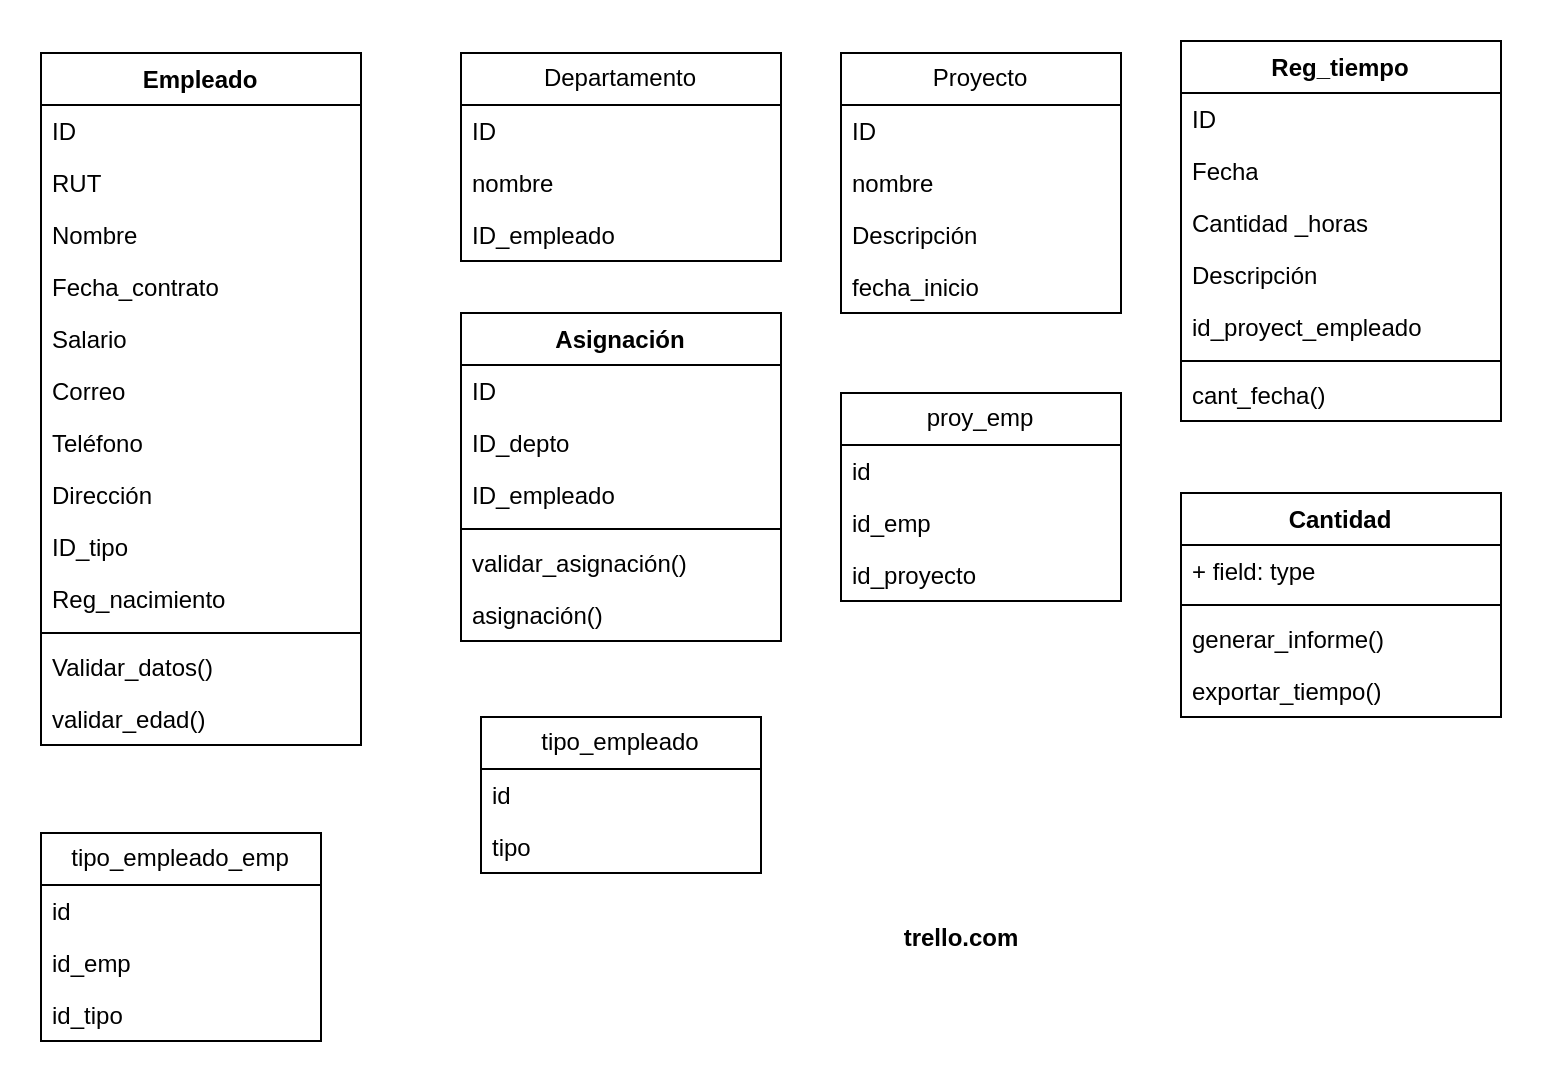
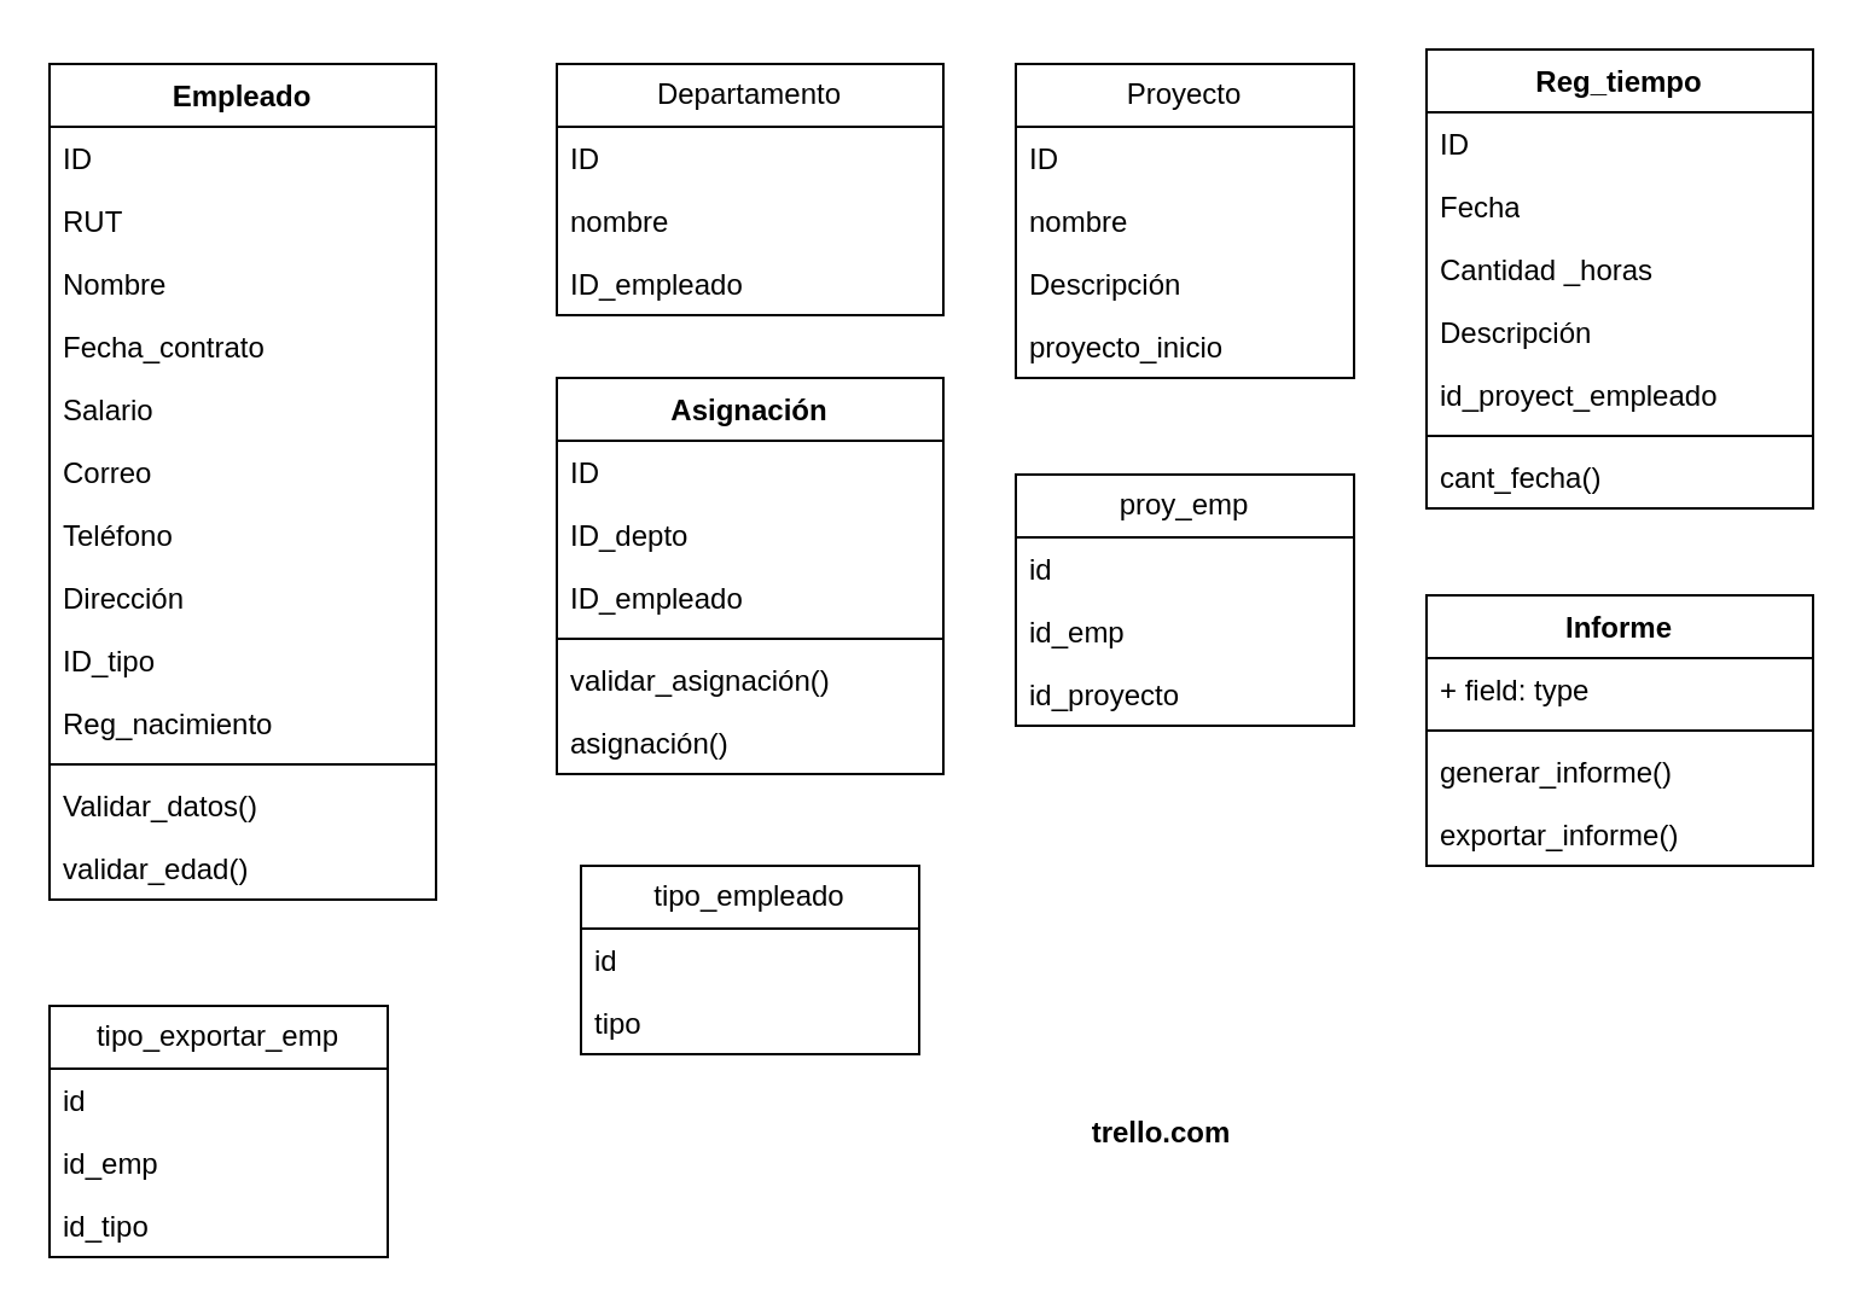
  <mxCell id="0" />
  <mxCell id="1" parent="0" />
  <mxCell id="2" value="Departamento" style="swimlane;fontStyle=0;childLayout=stackLayout;horizontal=1;startSize=26;fillColor=none;horizontalStack=0;resizeParent=1;resizeParentMax=0;resizeLast=0;collapsible=1;marginBottom=0;whiteSpace=wrap;html=1;" vertex="1" parent="1"><mxGeometry x="230" y="26" width="160" height="104" as="geometry" /></mxCell>
  <mxCell id="3" value="ID" style="text;strokeColor=none;fillColor=none;align=left;verticalAlign=top;spacingLeft=4;spacingRight=4;overflow=hidden;rotatable=0;points=[[0,0.5],[1,0.5]];portConstraint=eastwest;whiteSpace=wrap;html=1;" vertex="1" parent="2"><mxGeometry y="26" width="160" height="26" as="geometry" /></mxCell>
  <mxCell id="4" value="nombre" style="text;strokeColor=none;fillColor=none;align=left;verticalAlign=top;spacingLeft=4;spacingRight=4;overflow=hidden;rotatable=0;points=[[0,0.5],[1,0.5]];portConstraint=eastwest;whiteSpace=wrap;html=1;" vertex="1" parent="2"><mxGeometry y="52" width="160" height="26" as="geometry" /></mxCell>
  <mxCell id="5" value="ID_empleado" style="text;strokeColor=none;fillColor=none;align=left;verticalAlign=top;spacingLeft=4;spacingRight=4;overflow=hidden;rotatable=0;points=[[0,0.5],[1,0.5]];portConstraint=eastwest;whiteSpace=wrap;html=1;" vertex="1" parent="2"><mxGeometry y="78" width="160" height="26" as="geometry" /></mxCell>
  <mxCell id="6" value="Empleado" style="swimlane;fontStyle=1;align=center;verticalAlign=top;childLayout=stackLayout;horizontal=1;startSize=26;horizontalStack=0;resizeParent=1;resizeParentMax=0;resizeLast=0;collapsible=1;marginBottom=0;whiteSpace=wrap;html=1;" vertex="1" parent="1"><mxGeometry x="20" y="26" width="160" height="346" as="geometry" /></mxCell>
  <mxCell id="7" value="ID" style="text;strokeColor=none;fillColor=none;align=left;verticalAlign=top;spacingLeft=4;spacingRight=4;overflow=hidden;rotatable=0;points=[[0,0.5],[1,0.5]];portConstraint=eastwest;whiteSpace=wrap;html=1;" vertex="1" parent="6"><mxGeometry y="26" width="160" height="26" as="geometry" /></mxCell>
  <mxCell id="8" value="RUT" style="text;strokeColor=none;fillColor=none;align=left;verticalAlign=top;spacingLeft=4;spacingRight=4;overflow=hidden;rotatable=0;points=[[0,0.5],[1,0.5]];portConstraint=eastwest;whiteSpace=wrap;html=1;" vertex="1" parent="6"><mxGeometry y="52" width="160" height="26" as="geometry" /></mxCell>
  <mxCell id="9" value="Nombre" style="text;strokeColor=none;fillColor=none;align=left;verticalAlign=top;spacingLeft=4;spacingRight=4;overflow=hidden;rotatable=0;points=[[0,0.5],[1,0.5]];portConstraint=eastwest;whiteSpace=wrap;html=1;" vertex="1" parent="6"><mxGeometry y="78" width="160" height="26" as="geometry" /></mxCell>
  <mxCell id="10" value="Fecha_contrato" style="text;strokeColor=none;fillColor=none;align=left;verticalAlign=top;spacingLeft=4;spacingRight=4;overflow=hidden;rotatable=0;points=[[0,0.5],[1,0.5]];portConstraint=eastwest;whiteSpace=wrap;html=1;" vertex="1" parent="6"><mxGeometry y="104" width="160" height="26" as="geometry" /></mxCell>
  <mxCell id="11" value="Salario" style="text;strokeColor=none;fillColor=none;align=left;verticalAlign=top;spacingLeft=4;spacingRight=4;overflow=hidden;rotatable=0;points=[[0,0.5],[1,0.5]];portConstraint=eastwest;whiteSpace=wrap;html=1;" vertex="1" parent="6"><mxGeometry y="130" width="160" height="26" as="geometry" /></mxCell>
  <mxCell id="12" value="Correo" style="text;strokeColor=none;fillColor=none;align=left;verticalAlign=top;spacingLeft=4;spacingRight=4;overflow=hidden;rotatable=0;points=[[0,0.5],[1,0.5]];portConstraint=eastwest;whiteSpace=wrap;html=1;" vertex="1" parent="6"><mxGeometry y="156" width="160" height="26" as="geometry" /></mxCell>
  <mxCell id="13" value="Teléfono" style="text;strokeColor=none;fillColor=none;align=left;verticalAlign=top;spacingLeft=4;spacingRight=4;overflow=hidden;rotatable=0;points=[[0,0.5],[1,0.5]];portConstraint=eastwest;whiteSpace=wrap;html=1;" vertex="1" parent="6"><mxGeometry y="182" width="160" height="26" as="geometry" /></mxCell>
  <mxCell id="14" value="Dirección" style="text;strokeColor=none;fillColor=none;align=left;verticalAlign=top;spacingLeft=4;spacingRight=4;overflow=hidden;rotatable=0;points=[[0,0.5],[1,0.5]];portConstraint=eastwest;whiteSpace=wrap;html=1;" vertex="1" parent="6"><mxGeometry y="208" width="160" height="26" as="geometry" /></mxCell>
  <mxCell id="15" value="ID_tipo" style="text;strokeColor=none;fillColor=none;align=left;verticalAlign=top;spacingLeft=4;spacingRight=4;overflow=hidden;rotatable=0;points=[[0,0.5],[1,0.5]];portConstraint=eastwest;whiteSpace=wrap;html=1;" vertex="1" parent="6"><mxGeometry y="234" width="160" height="26" as="geometry" /></mxCell>
  <mxCell id="16" value="Reg_nacimiento" style="text;strokeColor=none;fillColor=none;align=left;verticalAlign=top;spacingLeft=4;spacingRight=4;overflow=hidden;rotatable=0;points=[[0,0.5],[1,0.5]];portConstraint=eastwest;whiteSpace=wrap;html=1;" vertex="1" parent="6"><mxGeometry y="260" width="160" height="26" as="geometry" /></mxCell>
  <mxCell id="17" value="" style="line;strokeWidth=1;fillColor=none;align=left;verticalAlign=middle;spacingTop=-1;spacingLeft=3;spacingRight=3;rotatable=0;labelPosition=right;points=[];portConstraint=eastwest;strokeColor=inherit;" vertex="1" parent="6"><mxGeometry y="286" width="160" height="8" as="geometry" /></mxCell>
  <mxCell id="18" value="Validar_datos()" style="text;strokeColor=none;fillColor=none;align=left;verticalAlign=top;spacingLeft=4;spacingRight=4;overflow=hidden;rotatable=0;points=[[0,0.5],[1,0.5]];portConstraint=eastwest;whiteSpace=wrap;html=1;" vertex="1" parent="6"><mxGeometry y="294" width="160" height="26" as="geometry" /></mxCell>
  <mxCell id="19" value="validar_edad()" style="text;strokeColor=none;fillColor=none;align=left;verticalAlign=top;spacingLeft=4;spacingRight=4;overflow=hidden;rotatable=0;points=[[0,0.5],[1,0.5]];portConstraint=eastwest;whiteSpace=wrap;html=1;" vertex="1" parent="6"><mxGeometry y="320" width="160" height="26" as="geometry" /></mxCell>
  <mxCell id="20" value="Asignación" style="swimlane;fontStyle=1;align=center;verticalAlign=top;childLayout=stackLayout;horizontal=1;startSize=26;horizontalStack=0;resizeParent=1;resizeParentMax=0;resizeLast=0;collapsible=1;marginBottom=0;whiteSpace=wrap;html=1;" vertex="1" parent="1"><mxGeometry x="230" y="156" width="160" height="164" as="geometry" /></mxCell>
  <mxCell id="21" value="ID" style="text;strokeColor=none;fillColor=none;align=left;verticalAlign=top;spacingLeft=4;spacingRight=4;overflow=hidden;rotatable=0;points=[[0,0.5],[1,0.5]];portConstraint=eastwest;whiteSpace=wrap;html=1;" vertex="1" parent="20"><mxGeometry y="26" width="160" height="26" as="geometry" /></mxCell>
  <mxCell id="22" value="ID_depto" style="text;strokeColor=none;fillColor=none;align=left;verticalAlign=top;spacingLeft=4;spacingRight=4;overflow=hidden;rotatable=0;points=[[0,0.5],[1,0.5]];portConstraint=eastwest;whiteSpace=wrap;html=1;" vertex="1" parent="20"><mxGeometry y="52" width="160" height="26" as="geometry" /></mxCell>
  <mxCell id="23" value="ID_empleado" style="text;strokeColor=none;fillColor=none;align=left;verticalAlign=top;spacingLeft=4;spacingRight=4;overflow=hidden;rotatable=0;points=[[0,0.5],[1,0.5]];portConstraint=eastwest;whiteSpace=wrap;html=1;" vertex="1" parent="20"><mxGeometry y="78" width="160" height="26" as="geometry" /></mxCell>
  <mxCell id="24" value="" style="line;strokeWidth=1;fillColor=none;align=left;verticalAlign=middle;spacingTop=-1;spacingLeft=3;spacingRight=3;rotatable=0;labelPosition=right;points=[];portConstraint=eastwest;strokeColor=inherit;" vertex="1" parent="20"><mxGeometry y="104" width="160" height="8" as="geometry" /></mxCell>
  <mxCell id="25" value="validar_asignación()" style="text;strokeColor=none;fillColor=none;align=left;verticalAlign=top;spacingLeft=4;spacingRight=4;overflow=hidden;rotatable=0;points=[[0,0.5],[1,0.5]];portConstraint=eastwest;whiteSpace=wrap;html=1;" vertex="1" parent="20"><mxGeometry y="112" width="160" height="26" as="geometry" /></mxCell>
  <mxCell id="26" value="asignación()" style="text;strokeColor=none;fillColor=none;align=left;verticalAlign=top;spacingLeft=4;spacingRight=4;overflow=hidden;rotatable=0;points=[[0,0.5],[1,0.5]];portConstraint=eastwest;whiteSpace=wrap;html=1;" vertex="1" parent="20"><mxGeometry y="138" width="160" height="26" as="geometry" /></mxCell>
  <mxCell id="27" value="Reg_tiempo" style="swimlane;fontStyle=1;align=center;verticalAlign=top;childLayout=stackLayout;horizontal=1;startSize=26;horizontalStack=0;resizeParent=1;resizeParentMax=0;resizeLast=0;collapsible=1;marginBottom=0;whiteSpace=wrap;html=1;" vertex="1" parent="1"><mxGeometry x="590" y="20" width="160" height="190" as="geometry" /></mxCell>
  <mxCell id="28" value="ID" style="text;strokeColor=none;fillColor=none;align=left;verticalAlign=top;spacingLeft=4;spacingRight=4;overflow=hidden;rotatable=0;points=[[0,0.5],[1,0.5]];portConstraint=eastwest;whiteSpace=wrap;html=1;" vertex="1" parent="27"><mxGeometry y="26" width="160" height="26" as="geometry" /></mxCell>
  <mxCell id="29" value="Fecha" style="text;strokeColor=none;fillColor=none;align=left;verticalAlign=top;spacingLeft=4;spacingRight=4;overflow=hidden;rotatable=0;points=[[0,0.5],[1,0.5]];portConstraint=eastwest;whiteSpace=wrap;html=1;" vertex="1" parent="27"><mxGeometry y="52" width="160" height="26" as="geometry" /></mxCell>
  <mxCell id="30" value="Cantidad _horas" style="text;strokeColor=none;fillColor=none;align=left;verticalAlign=top;spacingLeft=4;spacingRight=4;overflow=hidden;rotatable=0;points=[[0,0.5],[1,0.5]];portConstraint=eastwest;whiteSpace=wrap;html=1;" vertex="1" parent="27"><mxGeometry y="78" width="160" height="26" as="geometry" /></mxCell>
  <mxCell id="31" value="Descripción" style="text;strokeColor=none;fillColor=none;align=left;verticalAlign=top;spacingLeft=4;spacingRight=4;overflow=hidden;rotatable=0;points=[[0,0.5],[1,0.5]];portConstraint=eastwest;whiteSpace=wrap;html=1;" vertex="1" parent="27"><mxGeometry y="104" width="160" height="26" as="geometry" /></mxCell>
  <mxCell id="32" value="id_proyect_empleado" style="text;strokeColor=none;fillColor=none;align=left;verticalAlign=top;spacingLeft=4;spacingRight=4;overflow=hidden;rotatable=0;points=[[0,0.5],[1,0.5]];portConstraint=eastwest;whiteSpace=wrap;html=1;" vertex="1" parent="27"><mxGeometry y="130" width="160" height="26" as="geometry" /></mxCell>
  <mxCell id="33" value="" style="line;strokeWidth=1;fillColor=none;align=left;verticalAlign=middle;spacingTop=-1;spacingLeft=3;spacingRight=3;rotatable=0;labelPosition=right;points=[];portConstraint=eastwest;strokeColor=inherit;" vertex="1" parent="27"><mxGeometry y="156" width="160" height="8" as="geometry" /></mxCell>
  <mxCell id="34" value="cant_fecha()" style="text;strokeColor=none;fillColor=none;align=left;verticalAlign=top;spacingLeft=4;spacingRight=4;overflow=hidden;rotatable=0;points=[[0,0.5],[1,0.5]];portConstraint=eastwest;whiteSpace=wrap;html=1;" vertex="1" parent="27"><mxGeometry y="164" width="160" height="26" as="geometry" /></mxCell>
  <mxCell id="35" value="Proyecto" style="swimlane;fontStyle=0;childLayout=stackLayout;horizontal=1;startSize=26;fillColor=none;horizontalStack=0;resizeParent=1;resizeParentMax=0;resizeLast=0;collapsible=1;marginBottom=0;whiteSpace=wrap;html=1;" vertex="1" parent="1"><mxGeometry x="420" y="26" width="140" height="130" as="geometry" /></mxCell>
  <mxCell id="36" value="ID" style="text;strokeColor=none;fillColor=none;align=left;verticalAlign=top;spacingLeft=4;spacingRight=4;overflow=hidden;rotatable=0;points=[[0,0.5],[1,0.5]];portConstraint=eastwest;whiteSpace=wrap;html=1;" vertex="1" parent="35"><mxGeometry y="26" width="140" height="26" as="geometry" /></mxCell>
  <mxCell id="37" value="nombre" style="text;strokeColor=none;fillColor=none;align=left;verticalAlign=top;spacingLeft=4;spacingRight=4;overflow=hidden;rotatable=0;points=[[0,0.5],[1,0.5]];portConstraint=eastwest;whiteSpace=wrap;html=1;" vertex="1" parent="35"><mxGeometry y="52" width="140" height="26" as="geometry" /></mxCell>
  <mxCell id="38" value="Descripción" style="text;strokeColor=none;fillColor=none;align=left;verticalAlign=top;spacingLeft=4;spacingRight=4;overflow=hidden;rotatable=0;points=[[0,0.5],[1,0.5]];portConstraint=eastwest;whiteSpace=wrap;html=1;" vertex="1" parent="35"><mxGeometry y="78" width="140" height="26" as="geometry" /></mxCell>
- <mxCell id="39" value="fecha_inicio" style="text;strokeColor=none;fillColor=none;align=left;verticalAlign=top;spacingLeft=4;spacingRight=4;overflow=hidden;rotatable=0;points=[[0,0.5],[1,0.5]];portConstraint=eastwest;whiteSpace=wrap;html=1;" vertex="1" parent="35"><mxGeometry y="104" width="140" height="26" as="geometry" /></mxCell>
- <mxCell id="40" value="tipo_empleado_emp" style="swimlane;fontStyle=0;childLayout=stackLayout;horizontal=1;startSize=26;fillColor=none;horizontalStack=0;resizeParent=1;resizeParentMax=0;resizeLast=0;collapsible=1;marginBottom=0;whiteSpace=wrap;html=1;" vertex="1" parent="1"><mxGeometry x="20" y="416" width="140" height="104" as="geometry" /></mxCell>
+ <mxCell id="39" value="proyecto_inicio" style="text;strokeColor=none;fillColor=none;align=left;verticalAlign=top;spacingLeft=4;spacingRight=4;overflow=hidden;rotatable=0;points=[[0,0.5],[1,0.5]];portConstraint=eastwest;whiteSpace=wrap;html=1;" vertex="1" parent="35"><mxGeometry y="104" width="140" height="26" as="geometry" /></mxCell>
+ <mxCell id="40" value="tipo_exportar_emp" style="swimlane;fontStyle=0;childLayout=stackLayout;horizontal=1;startSize=26;fillColor=none;horizontalStack=0;resizeParent=1;resizeParentMax=0;resizeLast=0;collapsible=1;marginBottom=0;whiteSpace=wrap;html=1;" vertex="1" parent="1"><mxGeometry x="20" y="416" width="140" height="104" as="geometry" /></mxCell>
  <mxCell id="41" value="id" style="text;strokeColor=none;fillColor=none;align=left;verticalAlign=top;spacingLeft=4;spacingRight=4;overflow=hidden;rotatable=0;points=[[0,0.5],[1,0.5]];portConstraint=eastwest;whiteSpace=wrap;html=1;" vertex="1" parent="40"><mxGeometry y="26" width="140" height="26" as="geometry" /></mxCell>
  <mxCell id="42" value="id_emp" style="text;strokeColor=none;fillColor=none;align=left;verticalAlign=top;spacingLeft=4;spacingRight=4;overflow=hidden;rotatable=0;points=[[0,0.5],[1,0.5]];portConstraint=eastwest;whiteSpace=wrap;html=1;" vertex="1" parent="40"><mxGeometry y="52" width="140" height="26" as="geometry" /></mxCell>
  <mxCell id="43" value="id_tipo" style="text;strokeColor=none;fillColor=none;align=left;verticalAlign=top;spacingLeft=4;spacingRight=4;overflow=hidden;rotatable=0;points=[[0,0.5],[1,0.5]];portConstraint=eastwest;whiteSpace=wrap;html=1;" vertex="1" parent="40"><mxGeometry y="78" width="140" height="26" as="geometry" /></mxCell>
  <mxCell id="44" value="tipo_empleado" style="swimlane;fontStyle=0;childLayout=stackLayout;horizontal=1;startSize=26;fillColor=none;horizontalStack=0;resizeParent=1;resizeParentMax=0;resizeLast=0;collapsible=1;marginBottom=0;whiteSpace=wrap;html=1;" vertex="1" parent="1"><mxGeometry x="240" y="358" width="140" height="78" as="geometry" /></mxCell>
  <mxCell id="45" value="id" style="text;strokeColor=none;fillColor=none;align=left;verticalAlign=top;spacingLeft=4;spacingRight=4;overflow=hidden;rotatable=0;points=[[0,0.5],[1,0.5]];portConstraint=eastwest;whiteSpace=wrap;html=1;" vertex="1" parent="44"><mxGeometry y="26" width="140" height="26" as="geometry" /></mxCell>
  <mxCell id="46" value="tipo" style="text;strokeColor=none;fillColor=none;align=left;verticalAlign=top;spacingLeft=4;spacingRight=4;overflow=hidden;rotatable=0;points=[[0,0.5],[1,0.5]];portConstraint=eastwest;whiteSpace=wrap;html=1;" vertex="1" parent="44"><mxGeometry y="52" width="140" height="26" as="geometry" /></mxCell>
  <mxCell id="47" value="proy_emp" style="swimlane;fontStyle=0;childLayout=stackLayout;horizontal=1;startSize=26;fillColor=none;horizontalStack=0;resizeParent=1;resizeParentMax=0;resizeLast=0;collapsible=1;marginBottom=0;whiteSpace=wrap;html=1;" vertex="1" parent="1"><mxGeometry x="420" y="196" width="140" height="104" as="geometry" /></mxCell>
  <mxCell id="48" value="id" style="text;strokeColor=none;fillColor=none;align=left;verticalAlign=top;spacingLeft=4;spacingRight=4;overflow=hidden;rotatable=0;points=[[0,0.5],[1,0.5]];portConstraint=eastwest;whiteSpace=wrap;html=1;" vertex="1" parent="47"><mxGeometry y="26" width="140" height="26" as="geometry" /></mxCell>
  <mxCell id="49" value="id_emp" style="text;strokeColor=none;fillColor=none;align=left;verticalAlign=top;spacingLeft=4;spacingRight=4;overflow=hidden;rotatable=0;points=[[0,0.5],[1,0.5]];portConstraint=eastwest;whiteSpace=wrap;html=1;" vertex="1" parent="47"><mxGeometry y="52" width="140" height="26" as="geometry" /></mxCell>
  <mxCell id="50" value="id_proyecto" style="text;strokeColor=none;fillColor=none;align=left;verticalAlign=top;spacingLeft=4;spacingRight=4;overflow=hidden;rotatable=0;points=[[0,0.5],[1,0.5]];portConstraint=eastwest;whiteSpace=wrap;html=1;" vertex="1" parent="47"><mxGeometry y="78" width="140" height="26" as="geometry" /></mxCell>
- <mxCell id="51" value="Cantidad" style="swimlane;fontStyle=1;align=center;verticalAlign=top;childLayout=stackLayout;horizontal=1;startSize=26;horizontalStack=0;resizeParent=1;resizeParentMax=0;resizeLast=0;collapsible=1;marginBottom=0;whiteSpace=wrap;html=1;" vertex="1" parent="1"><mxGeometry x="590" y="246" width="160" height="112" as="geometry" /></mxCell>
+ <mxCell id="51" value="Informe" style="swimlane;fontStyle=1;align=center;verticalAlign=top;childLayout=stackLayout;horizontal=1;startSize=26;horizontalStack=0;resizeParent=1;resizeParentMax=0;resizeLast=0;collapsible=1;marginBottom=0;whiteSpace=wrap;html=1;" vertex="1" parent="1"><mxGeometry x="590" y="246" width="160" height="112" as="geometry" /></mxCell>
  <mxCell id="52" value="+ field: type" style="text;strokeColor=none;fillColor=none;align=left;verticalAlign=top;spacingLeft=4;spacingRight=4;overflow=hidden;rotatable=0;points=[[0,0.5],[1,0.5]];portConstraint=eastwest;whiteSpace=wrap;html=1;" vertex="1" parent="51"><mxGeometry y="26" width="160" height="26" as="geometry" /></mxCell>
  <mxCell id="53" value="" style="line;strokeWidth=1;fillColor=none;align=left;verticalAlign=middle;spacingTop=-1;spacingLeft=3;spacingRight=3;rotatable=0;labelPosition=right;points=[];portConstraint=eastwest;strokeColor=inherit;" vertex="1" parent="51"><mxGeometry y="52" width="160" height="8" as="geometry" /></mxCell>
  <mxCell id="54" value="generar_informe()" style="text;strokeColor=none;fillColor=none;align=left;verticalAlign=top;spacingLeft=4;spacingRight=4;overflow=hidden;rotatable=0;points=[[0,0.5],[1,0.5]];portConstraint=eastwest;whiteSpace=wrap;html=1;" vertex="1" parent="51"><mxGeometry y="60" width="160" height="26" as="geometry" /></mxCell>
- <mxCell id="55" value="exportar_tiempo()" style="text;strokeColor=none;fillColor=none;align=left;verticalAlign=top;spacingLeft=4;spacingRight=4;overflow=hidden;rotatable=0;points=[[0,0.5],[1,0.5]];portConstraint=eastwest;whiteSpace=wrap;html=1;" vertex="1" parent="51"><mxGeometry y="86" width="160" height="26" as="geometry" /></mxCell>
+ <mxCell id="55" value="exportar_informe()" style="text;strokeColor=none;fillColor=none;align=left;verticalAlign=top;spacingLeft=4;spacingRight=4;overflow=hidden;rotatable=0;points=[[0,0.5],[1,0.5]];portConstraint=eastwest;whiteSpace=wrap;html=1;" vertex="1" parent="51"><mxGeometry y="86" width="160" height="26" as="geometry" /></mxCell>
  <mxCell id="56" value="trello.com" style="text;align=center;fontStyle=1;verticalAlign=middle;spacingLeft=3;spacingRight=3;strokeColor=none;rotatable=0;points=[[0,0.5],[1,0.5]];portConstraint=eastwest;html=1;" vertex="1" parent="1"><mxGeometry x="440" y="456" width="80" height="26" as="geometry" /></mxCell>
